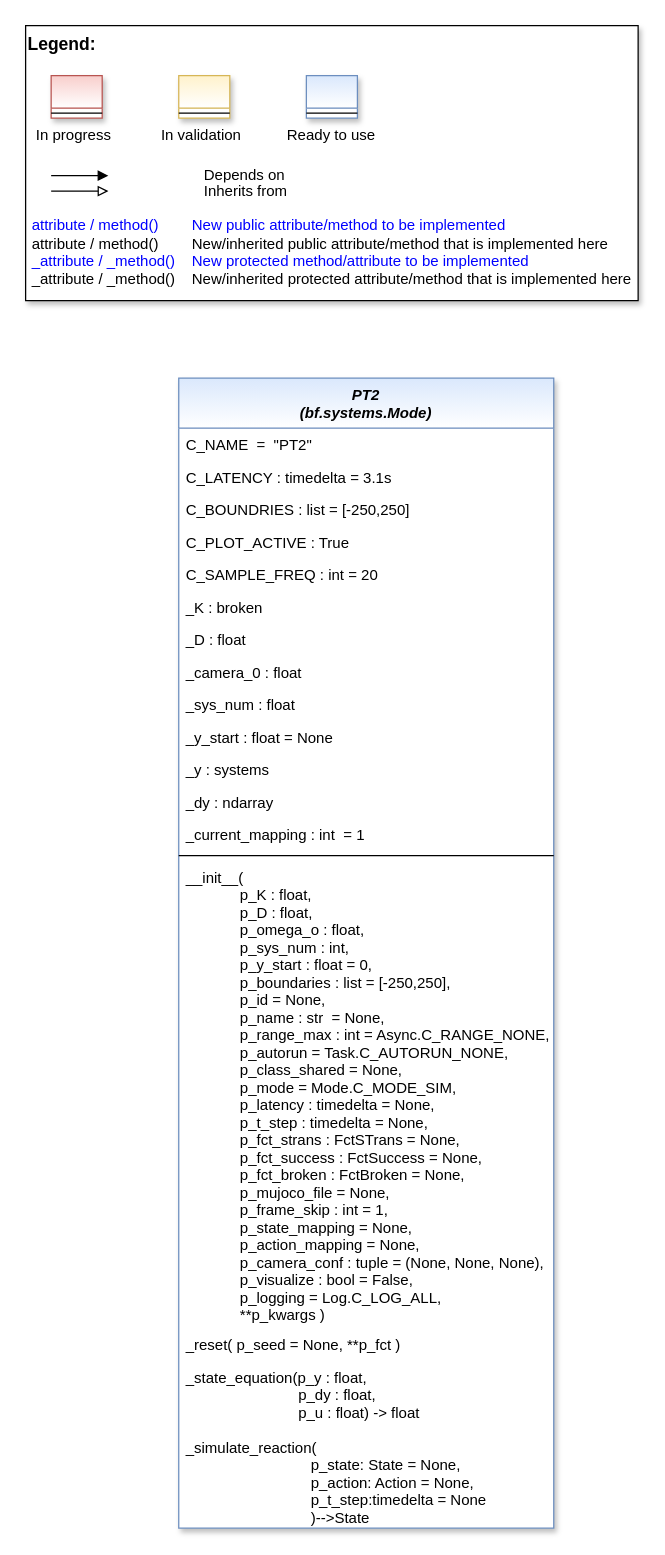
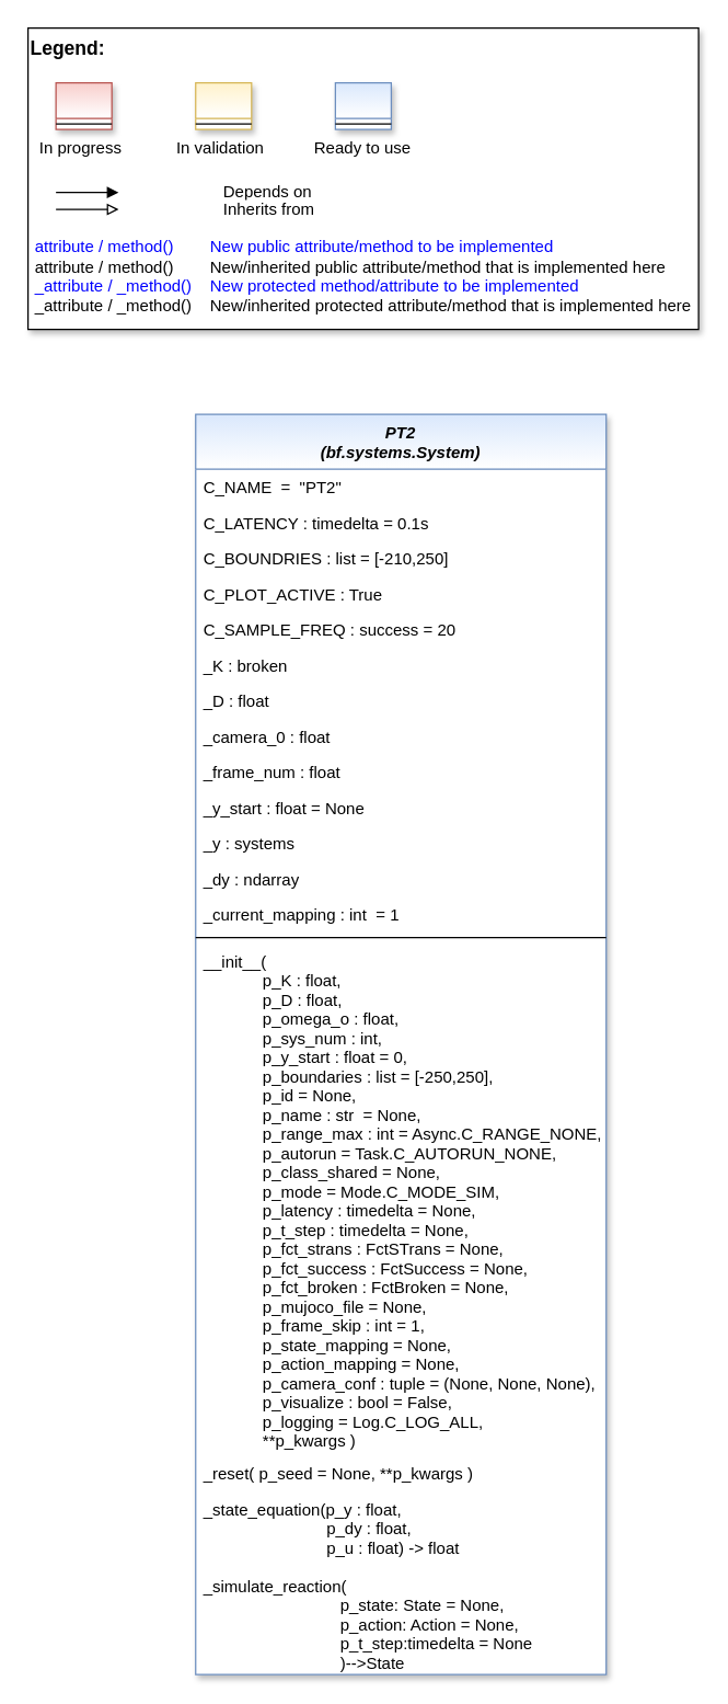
  <mxCell id="0" />
  <mxCell id="1" parent="0" />
- <mxCell id="2" value="PT2&#10;(bf.systems.Mode)" style="swimlane;fontStyle=3;align=center;verticalAlign=top;childLayout=stackLayout;horizontal=1;startSize=40;horizontalStack=0;resizeParent=1;resizeLast=0;collapsible=1;marginBottom=0;rounded=0;shadow=1;strokeWidth=1;fillColor=#dae8fc;strokeColor=#6c8ebf;swimlaneFillColor=#ffffff;gradientColor=#FFFFFF;" vertex="1" parent="1"><mxGeometry x="142.5" y="302" width="300" height="920" as="geometry"><mxRectangle x="230" y="140" width="160" height="26" as="alternateBounds" /></mxGeometry></mxCell>
+ <mxCell id="2" value="PT2&#10;(bf.systems.System)" style="swimlane;fontStyle=3;align=center;verticalAlign=top;childLayout=stackLayout;horizontal=1;startSize=40;horizontalStack=0;resizeParent=1;resizeLast=0;collapsible=1;marginBottom=0;rounded=0;shadow=1;strokeWidth=1;fillColor=#dae8fc;strokeColor=#6c8ebf;swimlaneFillColor=#ffffff;gradientColor=#FFFFFF;" vertex="1" parent="1"><mxGeometry x="142.5" y="302" width="300" height="920" as="geometry"><mxRectangle x="230" y="140" width="160" height="26" as="alternateBounds" /></mxGeometry></mxCell>
  <mxCell id="3" value="C_NAME  =  &quot;PT2&quot;" style="text;align=left;verticalAlign=top;spacingLeft=4;spacingRight=4;overflow=hidden;rotatable=0;points=[[0,0.5],[1,0.5]];portConstraint=eastwest;fontColor=default;" vertex="1" parent="2"><mxGeometry y="40" width="300" height="26" as="geometry" /></mxCell>
- <mxCell id="4" value="C_LATENCY : timedelta = 3.1s" style="text;align=left;verticalAlign=top;spacingLeft=4;spacingRight=4;overflow=hidden;rotatable=0;points=[[0,0.5],[1,0.5]];portConstraint=eastwest;fontColor=default;" vertex="1" parent="2"><mxGeometry y="66" width="300" height="26" as="geometry" /></mxCell>
- <mxCell id="5" value="C_BOUNDRIES : list = [-250,250]" style="text;align=left;verticalAlign=top;spacingLeft=4;spacingRight=4;overflow=hidden;rotatable=0;points=[[0,0.5],[1,0.5]];portConstraint=eastwest;fontColor=default;" vertex="1" parent="2"><mxGeometry y="92" width="300" height="26" as="geometry" /></mxCell>
+ <mxCell id="4" value="C_LATENCY : timedelta = 0.1s" style="text;align=left;verticalAlign=top;spacingLeft=4;spacingRight=4;overflow=hidden;rotatable=0;points=[[0,0.5],[1,0.5]];portConstraint=eastwest;fontColor=default;" vertex="1" parent="2"><mxGeometry y="66" width="300" height="26" as="geometry" /></mxCell>
+ <mxCell id="5" value="C_BOUNDRIES : list = [-210,250]" style="text;align=left;verticalAlign=top;spacingLeft=4;spacingRight=4;overflow=hidden;rotatable=0;points=[[0,0.5],[1,0.5]];portConstraint=eastwest;fontColor=default;" vertex="1" parent="2"><mxGeometry y="92" width="300" height="26" as="geometry" /></mxCell>
  <mxCell id="6" value="C_PLOT_ACTIVE : True" style="text;align=left;verticalAlign=top;spacingLeft=4;spacingRight=4;overflow=hidden;rotatable=0;points=[[0,0.5],[1,0.5]];portConstraint=eastwest;fontColor=default;" vertex="1" parent="2"><mxGeometry y="118" width="300" height="26" as="geometry" /></mxCell>
- <mxCell id="7" value="C_SAMPLE_FREQ : int = 20" style="text;align=left;verticalAlign=top;spacingLeft=4;spacingRight=4;overflow=hidden;rotatable=0;points=[[0,0.5],[1,0.5]];portConstraint=eastwest;fontColor=default;" vertex="1" parent="2"><mxGeometry y="144" width="300" height="26" as="geometry" /></mxCell>
+ <mxCell id="7" value="C_SAMPLE_FREQ : success = 20" style="text;align=left;verticalAlign=top;spacingLeft=4;spacingRight=4;overflow=hidden;rotatable=0;points=[[0,0.5],[1,0.5]];portConstraint=eastwest;fontColor=default;" vertex="1" parent="2"><mxGeometry y="144" width="300" height="26" as="geometry" /></mxCell>
  <mxCell id="8" value="_K : broken" style="text;align=left;verticalAlign=top;spacingLeft=4;spacingRight=4;overflow=hidden;rotatable=0;points=[[0,0.5],[1,0.5]];portConstraint=eastwest;fontColor=default;" vertex="1" parent="2"><mxGeometry y="170" width="300" height="26" as="geometry" /></mxCell>
  <mxCell id="9" value="_D : float" style="text;align=left;verticalAlign=top;spacingLeft=4;spacingRight=4;overflow=hidden;rotatable=0;points=[[0,0.5],[1,0.5]];portConstraint=eastwest;fontColor=default;" vertex="1" parent="2"><mxGeometry y="196" width="300" height="26" as="geometry" /></mxCell>
  <mxCell id="10" value="_camera_0 : float" style="text;align=left;verticalAlign=top;spacingLeft=4;spacingRight=4;overflow=hidden;rotatable=0;points=[[0,0.5],[1,0.5]];portConstraint=eastwest;fontColor=default;" vertex="1" parent="2"><mxGeometry y="222" width="300" height="26" as="geometry" /></mxCell>
- <mxCell id="11" value="_sys_num : float " style="text;align=left;verticalAlign=top;spacingLeft=4;spacingRight=4;overflow=hidden;rotatable=0;points=[[0,0.5],[1,0.5]];portConstraint=eastwest;fontColor=default;" vertex="1" parent="2"><mxGeometry y="248" width="300" height="26" as="geometry" /></mxCell>
+ <mxCell id="11" value="_frame_num : float " style="text;align=left;verticalAlign=top;spacingLeft=4;spacingRight=4;overflow=hidden;rotatable=0;points=[[0,0.5],[1,0.5]];portConstraint=eastwest;fontColor=default;" vertex="1" parent="2"><mxGeometry y="248" width="300" height="26" as="geometry" /></mxCell>
  <mxCell id="12" value="_y_start : float = None" style="text;align=left;verticalAlign=top;spacingLeft=4;spacingRight=4;overflow=hidden;rotatable=0;points=[[0,0.5],[1,0.5]];portConstraint=eastwest;fontColor=default;" vertex="1" parent="2"><mxGeometry y="274" width="300" height="26" as="geometry" /></mxCell>
  <mxCell id="13" value="_y : systems" style="text;align=left;verticalAlign=top;spacingLeft=4;spacingRight=4;overflow=hidden;rotatable=0;points=[[0,0.5],[1,0.5]];portConstraint=eastwest;fontColor=default;" vertex="1" parent="2"><mxGeometry y="300" width="300" height="26" as="geometry" /></mxCell>
  <mxCell id="14" value="_dy : ndarray" style="text;align=left;verticalAlign=top;spacingLeft=4;spacingRight=4;overflow=hidden;rotatable=0;points=[[0,0.5],[1,0.5]];portConstraint=eastwest;fontColor=default;" vertex="1" parent="2"><mxGeometry y="326" width="300" height="26" as="geometry" /></mxCell>
  <mxCell id="15" value="_current_mapping : int  = 1" style="text;align=left;verticalAlign=top;spacingLeft=4;spacingRight=4;overflow=hidden;rotatable=0;points=[[0,0.5],[1,0.5]];portConstraint=eastwest;fontColor=default;" vertex="1" parent="2"><mxGeometry y="352" width="300" height="26" as="geometry" /></mxCell>
  <mxCell id="16" value="" style="line;html=1;strokeWidth=1;align=left;verticalAlign=middle;spacingTop=-1;spacingLeft=3;spacingRight=3;rotatable=0;labelPosition=right;points=[];portConstraint=eastwest;" vertex="1" parent="2"><mxGeometry y="378" width="300" height="8" as="geometry" /></mxCell>
  <mxCell id="17" value="__init__(    &#10;             p_K : float,&#10;             p_D : float,&#10;             p_omega_o : float,&#10;             p_sys_num : int,              &#10;             p_y_start : float = 0,&#10;             p_boundaries : list = [-250,250],&#10;             p_id = None,&#10;                               p_name : str  = None,&#10;                               p_range_max : int = Async.C_RANGE_NONE,&#10;                               p_autorun = Task.C_AUTORUN_NONE,&#10;                               p_class_shared = None,&#10;                               p_mode = Mode.C_MODE_SIM,&#10;                               p_latency : timedelta = None,&#10;                               p_t_step : timedelta = None,&#10;                               p_fct_strans : FctSTrans = None,&#10;                               p_fct_success : FctSuccess = None,&#10;                               p_fct_broken : FctBroken = None,&#10;                               p_mujoco_file = None,&#10;                               p_frame_skip : int = 1,&#10;                               p_state_mapping = None,&#10;                               p_action_mapping = None,&#10;                               p_camera_conf : tuple = (None, None, None),&#10;                               p_visualize : bool = False,&#10;                               p_logging = Log.C_LOG_ALL,&#10;                               **p_kwargs )" style="text;align=left;verticalAlign=top;spacingLeft=4;spacingRight=4;overflow=hidden;rotatable=0;points=[[0,0.5],[1,0.5]];portConstraint=eastwest;fontColor=default;" vertex="1" parent="2"><mxGeometry y="386" width="300" height="374" as="geometry" /></mxCell>
- <mxCell id="18" value="_reset( p_seed = None, **p_fct )" style="text;align=left;verticalAlign=top;spacingLeft=4;spacingRight=4;overflow=hidden;rotatable=0;points=[[0,0.5],[1,0.5]];portConstraint=eastwest;fontColor=default;" vertex="1" parent="2"><mxGeometry y="760" width="300" height="26" as="geometry" /></mxCell>
+ <mxCell id="18" value="_reset( p_seed = None, **p_kwargs )" style="text;align=left;verticalAlign=top;spacingLeft=4;spacingRight=4;overflow=hidden;rotatable=0;points=[[0,0.5],[1,0.5]];portConstraint=eastwest;fontColor=default;" vertex="1" parent="2"><mxGeometry y="760" width="300" height="26" as="geometry" /></mxCell>
  <mxCell id="19" value="_state_equation(p_y : float,&#10;                           p_dy : float, &#10;                           p_u : float) -&gt; float" style="text;align=left;verticalAlign=top;spacingLeft=4;spacingRight=4;overflow=hidden;rotatable=0;points=[[0,0.5],[1,0.5]];portConstraint=eastwest;fontColor=default;" vertex="1" parent="2"><mxGeometry y="786" width="300" height="56" as="geometry" /></mxCell>
  <mxCell id="20" value="_simulate_reaction(  &#10;                              p_state: State = None,&#10;                              p_action: Action = None, &#10;                              p_t_step:timedelta = None&#10;                              )--&gt;State" style="text;align=left;verticalAlign=top;spacingLeft=4;spacingRight=4;overflow=hidden;rotatable=0;points=[[0,0.5],[1,0.5]];portConstraint=eastwest;fontColor=default;" vertex="1" parent="2"><mxGeometry y="842" width="300" height="78" as="geometry" /></mxCell>
  <mxCell id="21" value="&lt;font color=&quot;#000000&quot; size=&quot;1&quot;&gt;&lt;b style=&quot;font-size: 14px&quot;&gt;Legend:&lt;br&gt;&lt;/b&gt;&lt;/font&gt;&lt;br&gt;&lt;br&gt;&lt;br&gt;&lt;font color=&quot;#0000ff&quot; style=&quot;font-size: 6px&quot;&gt;&lt;br&gt;&lt;/font&gt;&lt;span style=&quot;color: rgb(0 , 0 , 0)&quot;&gt;&lt;font style=&quot;font-size: 4px&quot;&gt;&amp;nbsp; &amp;nbsp;&lt;/font&gt;&amp;nbsp;In progress&amp;nbsp; &amp;nbsp; &amp;nbsp; &amp;nbsp; &amp;nbsp; &amp;nbsp; In validation&amp;nbsp; &amp;nbsp; &amp;nbsp; &amp;nbsp; &amp;nbsp; &amp;nbsp;Ready to use&lt;/span&gt;&lt;font color=&quot;#000000&quot;&gt;&amp;nbsp;&lt;br&gt;&lt;/font&gt;&lt;font color=&quot;#0000ff&quot;&gt;&lt;br&gt;&lt;br&gt;&lt;br&gt;&lt;br&gt;&amp;nbsp;attribute / method()&amp;nbsp; &amp;nbsp; &amp;nbsp; &amp;nbsp; New public attribute/method to be implemented&lt;/font&gt;&lt;br&gt;&lt;font color=&quot;#000000&quot;&gt;&amp;nbsp;&lt;/font&gt;&lt;font color=&quot;#000000&quot;&gt;attribute / method()&lt;span&gt; &lt;/span&gt;&amp;nbsp; &amp;nbsp; &amp;nbsp; &amp;nbsp;New/inherited public attribute/method that is implemented here&lt;br&gt;&lt;/font&gt;&lt;font color=&quot;#0000ff&quot;&gt;&amp;nbsp;_attribute /&amp;nbsp;&lt;/font&gt;&lt;font color=&quot;#0000ff&quot;&gt;_method()&amp;nbsp; &amp;nbsp; New protected method/attribute to be implemented&lt;/font&gt;&lt;br&gt;&lt;font color=&quot;#000000&quot;&gt;&amp;nbsp;_attribute / _method()&amp;nbsp; &amp;nbsp; New/inherited protected attribute/method that is implemented here&lt;br&gt;&lt;/font&gt;&lt;font color=&quot;#000000&quot;&gt;&lt;br&gt;&lt;br&gt;&lt;br&gt;&lt;br&gt;&lt;br&gt;&lt;/font&gt;" style="text;html=1;align=left;verticalAlign=top;whiteSpace=wrap;rounded=0;fontColor=#006600;strokeColor=#000000;shadow=1;fillColor=#ffffff;" vertex="1" parent="1"><mxGeometry x="20" y="20" width="490.0" height="220" as="geometry" /></mxCell>
  <mxCell id="22" value="Depends on" style="endArrow=block;html=1;labelPosition=right;verticalLabelPosition=middle;align=left;verticalAlign=middle;endFill=1;fontSize=12;" edge="1" parent="1"><mxGeometry x="-1572.915" y="-2140" width="51.042" height="50" as="geometry"><mxPoint x="40.418" y="140.003" as="sourcePoint" /><mxPoint x="86.201" y="140.003" as="targetPoint" /><mxPoint x="98" as="offset" /><Array as="points"><mxPoint x="60.835" y="140" /></Array></mxGeometry></mxCell>
  <mxCell id="23" value="Inherits from" style="endArrow=block;html=1;labelPosition=right;verticalLabelPosition=middle;align=left;verticalAlign=middle;endFill=0;fontSize=12;" edge="1" parent="1"><mxGeometry x="-1572.915" y="-2140" width="51.042" height="50" as="geometry"><mxPoint x="40.418" y="152.385" as="sourcePoint" /><mxPoint x="86.201" y="152.385" as="targetPoint" /><mxPoint x="98" y="1" as="offset" /></mxGeometry></mxCell>
  <mxCell id="24" value="" style="swimlane;fontStyle=3;align=center;verticalAlign=top;childLayout=stackLayout;horizontal=1;startSize=26;horizontalStack=0;resizeParent=1;resizeLast=0;collapsible=1;marginBottom=0;rounded=0;shadow=1;strokeWidth=1;fillColor=#f8cecc;strokeColor=#b85450;gradientColor=#ffffff;swimlaneFillColor=#ffffff;" vertex="1" parent="1"><mxGeometry x="40.418" y="60" width="40.833" height="34" as="geometry"><mxRectangle x="230" y="140" width="160" height="26" as="alternateBounds" /></mxGeometry></mxCell>
  <mxCell id="25" value="" style="line;html=1;strokeWidth=1;align=left;verticalAlign=middle;spacingTop=-1;spacingLeft=3;spacingRight=3;rotatable=0;labelPosition=right;points=[];portConstraint=eastwest;" vertex="1" parent="24"><mxGeometry y="26" width="40.833" height="8" as="geometry" /></mxCell>
  <mxCell id="26" value="" style="swimlane;fontStyle=3;align=center;verticalAlign=top;childLayout=stackLayout;horizontal=1;startSize=26;horizontalStack=0;resizeParent=1;resizeLast=0;collapsible=1;marginBottom=0;rounded=0;shadow=1;strokeWidth=1;fillColor=#fff2cc;strokeColor=#d6b656;gradientColor=#ffffff;swimlaneFillColor=#ffffff;" vertex="1" parent="1"><mxGeometry x="142.502" y="60" width="40.833" height="34" as="geometry"><mxRectangle x="230" y="140" width="160" height="26" as="alternateBounds" /></mxGeometry></mxCell>
  <mxCell id="27" value="" style="line;html=1;strokeWidth=1;align=left;verticalAlign=middle;spacingTop=-1;spacingLeft=3;spacingRight=3;rotatable=0;labelPosition=right;points=[];portConstraint=eastwest;" vertex="1" parent="26"><mxGeometry y="26" width="40.833" height="8" as="geometry" /></mxCell>
  <mxCell id="28" value="" style="swimlane;fontStyle=3;align=center;verticalAlign=top;childLayout=stackLayout;horizontal=1;startSize=26;horizontalStack=0;resizeParent=1;resizeLast=0;collapsible=1;marginBottom=0;rounded=0;shadow=1;strokeWidth=1;fillColor=#dae8fc;strokeColor=#6c8ebf;gradientColor=#ffffff;swimlaneFillColor=#ffffff;" vertex="1" parent="1"><mxGeometry x="244.585" y="60" width="40.833" height="34" as="geometry"><mxRectangle x="230" y="140" width="160" height="26" as="alternateBounds" /></mxGeometry></mxCell>
  <mxCell id="29" value="" style="line;html=1;strokeWidth=1;align=left;verticalAlign=middle;spacingTop=-1;spacingLeft=3;spacingRight=3;rotatable=0;labelPosition=right;points=[];portConstraint=eastwest;" vertex="1" parent="28"><mxGeometry y="26" width="40.833" height="8" as="geometry" /></mxCell>
